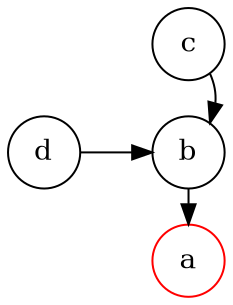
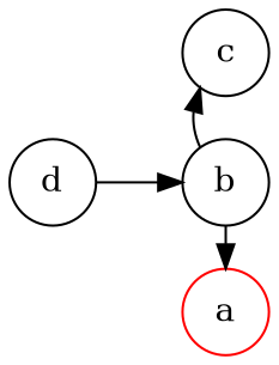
  digraph {
    rankdir=LR
    node [shape=circle]
    a [color=red]
    c [color=black]
    b
    d
    subgraph sub_1 {
      rank=same
      a
      c
      b
    }
-   c -> b
+   b -> c
    b -> a
    d -> b
  }
